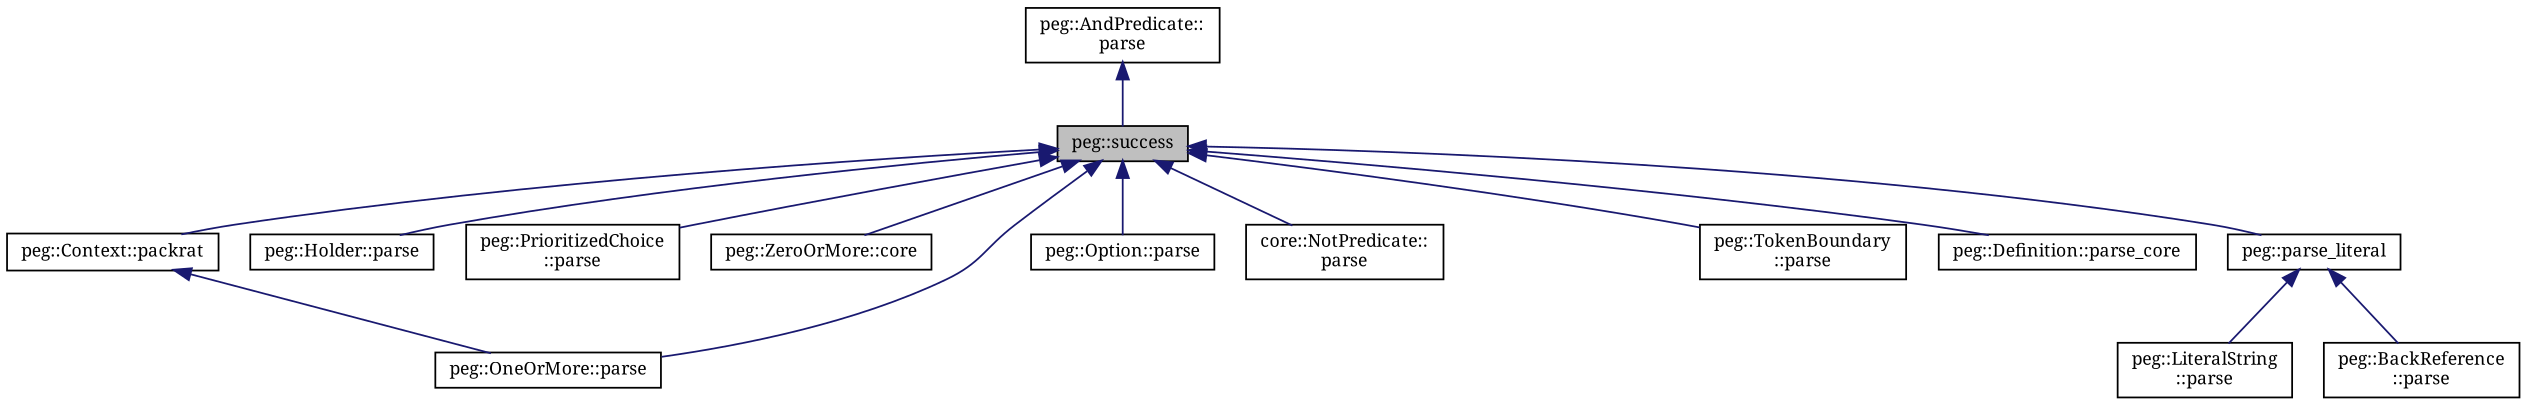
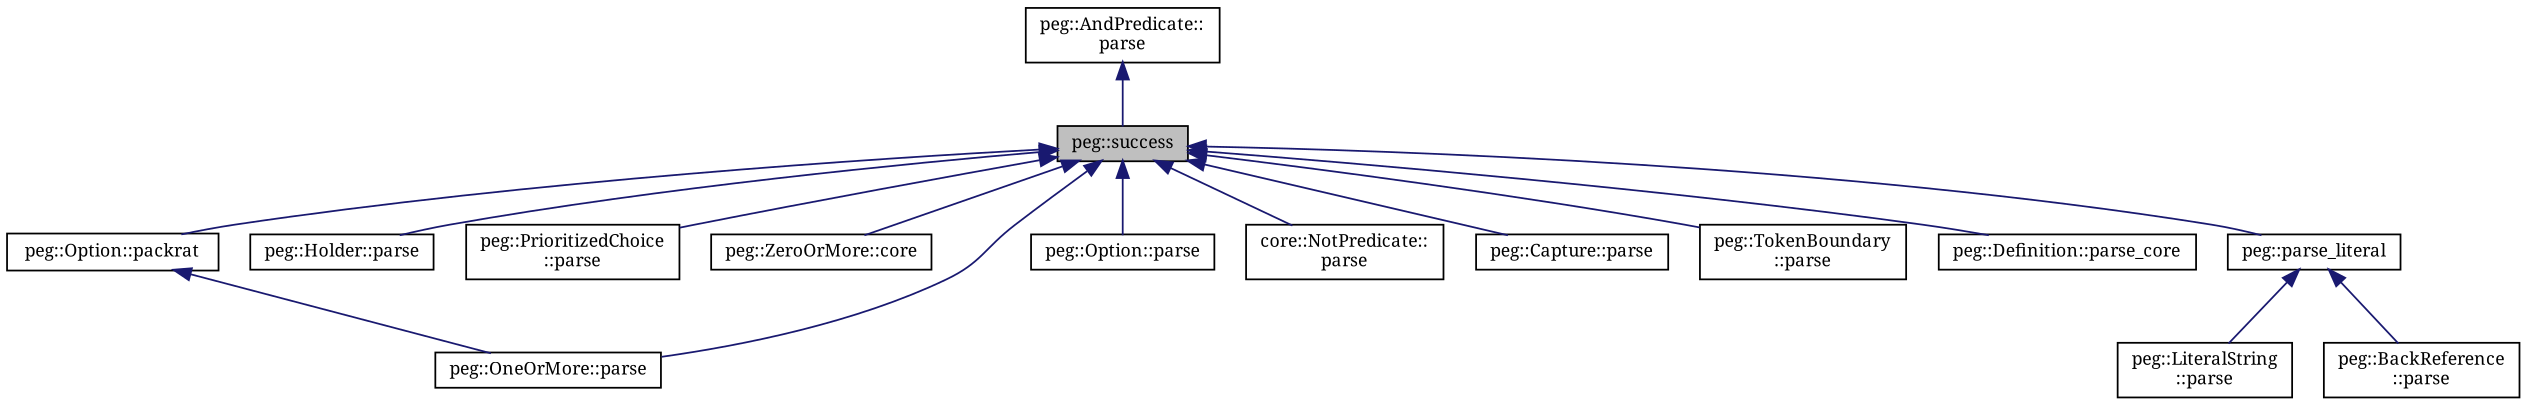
  digraph {
    fontname="Noto Serif"
    rankdir=TB
    node [color=black fillcolor=white fontname="Noto Serif" fontsize=10 shape=record style=filled]
    edge [color=midnightblue dir=back fontname="Noto Serif" fontsize=10 labelfontname=Helvetica labelfontsize=10 style=solid]
    n1 [fillcolor=grey75 fontcolor=black height=0.2 label="peg::success" width=0.4]
-   n2 [height=0.2 label="peg::Context::packrat" width=0.4]
+   n2 [height=0.2 label="peg::Option::packrat" width=0.4]
    n3 [height=0.2 label="peg::Holder::parse" width=0.4]
    n4 [height=0.2 label="peg::PrioritizedChoice\l::parse" width=0.4]
    n5 [height=0.2 label="peg::ZeroOrMore::core" width=0.4]
    n6 [height=0.2 label="peg::OneOrMore::parse" width=0.4]
    n7 [height=0.2 label="peg::Option::parse" width=0.4]
    n8 [height=0.2 label="core::NotPredicate::\lparse" width=0.4]
+   n9 [height=0.2 label="peg::Capture::parse" width=0.4]
    n10 [height=0.2 label="peg::TokenBoundary\l::parse" width=0.4]
    n11 [height=0.2 label="peg::Definition::parse_core" width=0.4]
    n12 [height=0.2 label="peg::parse_literal" width=0.4]
    n13 [height=0.2 label="peg::AndPredicate::\lparse" width=0.4]
    n14 [height=0.2 label="peg::LiteralString\l::parse" width=0.4]
    n15 [height=0.2 label="peg::BackReference\l::parse" width=0.4]
    n1 -> n2
    n1 -> n3
    n1 -> n4
    n1 -> n5
    n1 -> n6
    n1 -> n7
    n1 -> n8
+   n1 -> n9
    n1 -> n10
    n1 -> n11
    n1 -> n12
    n2 -> n6
    n12 -> n14
    n12 -> n15
    n13 -> n1
  }
